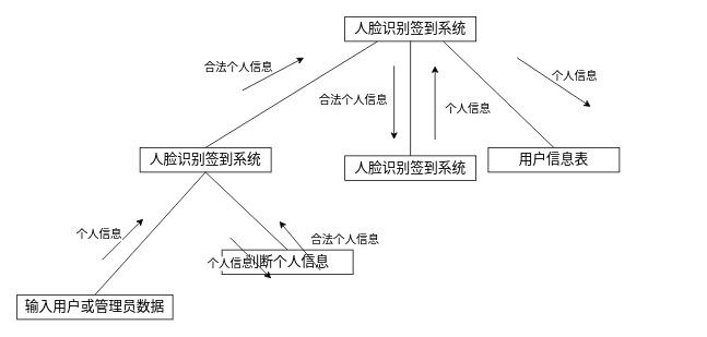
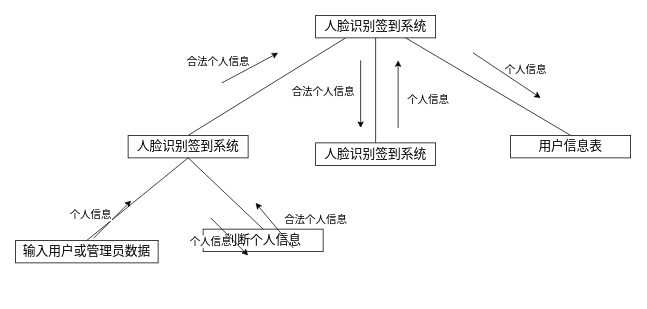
  <mxCell id="0" />
  <mxCell id="1" parent="0" />
  <mxCell id="2" style="edgeStyle=none;rounded=0;orthogonalLoop=1;jettySize=auto;html=1;exitX=0.25;exitY=1;exitDx=0;exitDy=0;entryX=0.5;entryY=0;entryDx=0;entryDy=0;strokeColor=default;align=center;verticalAlign=middle;fontFamily=Helvetica;fontSize=11;fontColor=default;labelBackgroundColor=default;endArrow=none;endFill=0;" edge="1" parent="1" source="3" target="4"><mxGeometry relative="1" as="geometry" /></mxCell>
  <mxCell id="3" value="&lt;font style=&quot;font-size: 17px;&quot;&gt;人脸识别签到系统&lt;/font&gt;" style="rounded=0;whiteSpace=wrap;html=1;fontFamily=Helvetica;fontSize=11;fontColor=default;labelBackgroundColor=default;" vertex="1" parent="1"><mxGeometry x="420" y="20" width="160" height="30" as="geometry" /></mxCell>
  <mxCell id="4" value="&lt;font style=&quot;font-size: 17px;&quot;&gt;人脸识别签到系统&lt;/font&gt;" style="rounded=0;whiteSpace=wrap;html=1;fontFamily=Helvetica;fontSize=11;fontColor=default;labelBackgroundColor=default;" vertex="1" parent="1"><mxGeometry x="170" y="180" width="160" height="30" as="geometry" /></mxCell>
  <mxCell id="5" value="" style="edgeStyle=none;rounded=0;orthogonalLoop=1;jettySize=auto;html=1;strokeColor=default;align=center;verticalAlign=middle;fontFamily=Helvetica;fontSize=11;fontColor=default;labelBackgroundColor=default;endArrow=none;endFill=0;" edge="1" parent="1" source="6" target="3"><mxGeometry relative="1" as="geometry" /></mxCell>
  <mxCell id="6" value="&lt;font style=&quot;font-size: 17px;&quot;&gt;人脸识别签到系统&lt;/font&gt;" style="rounded=0;whiteSpace=wrap;html=1;fontFamily=Helvetica;fontSize=11;fontColor=default;labelBackgroundColor=default;" vertex="1" parent="1"><mxGeometry x="420" y="190" width="160" height="30" as="geometry" /></mxCell>
  <mxCell id="7" style="edgeStyle=none;rounded=0;orthogonalLoop=1;jettySize=auto;html=1;exitX=0.5;exitY=0;exitDx=0;exitDy=0;entryX=0.75;entryY=1;entryDx=0;entryDy=0;strokeColor=default;align=center;verticalAlign=middle;fontFamily=Helvetica;fontSize=11;fontColor=default;labelBackgroundColor=default;endArrow=none;endFill=0;" edge="1" parent="1" source="8" target="3"><mxGeometry relative="1" as="geometry" /></mxCell>
- <mxCell id="8" value="&lt;span style=&quot;font-size: 17px;&quot;&gt;用户信息表&lt;/span&gt;" style="rounded=0;whiteSpace=wrap;html=1;fontFamily=Helvetica;fontSize=11;fontColor=default;labelBackgroundColor=default;" vertex="1" parent="1"><mxGeometry x="595" y="180" width="160" height="30" as="geometry" /></mxCell>
+ <mxCell id="8" value="&lt;span style=&quot;font-size: 17px;&quot;&gt;用户信息表&lt;/span&gt;" style="rounded=0;whiteSpace=wrap;html=1;fontFamily=Helvetica;fontSize=11;fontColor=default;labelBackgroundColor=default;" vertex="1" parent="1"><mxGeometry x="680" y="180" width="160" height="30" as="geometry" /></mxCell>
  <mxCell id="9" style="edgeStyle=none;rounded=0;orthogonalLoop=1;jettySize=auto;html=1;exitX=0.5;exitY=0;exitDx=0;exitDy=0;entryX=0.5;entryY=1;entryDx=0;entryDy=0;strokeColor=default;align=center;verticalAlign=middle;fontFamily=Helvetica;fontSize=11;fontColor=default;labelBackgroundColor=default;endArrow=none;endFill=0;" edge="1" parent="1" source="10" target="4"><mxGeometry relative="1" as="geometry" /></mxCell>
- <mxCell id="10" value="&lt;span style=&quot;font-size: 17px;&quot;&gt;输入用户或管理员数据&lt;/span&gt;" style="rounded=0;whiteSpace=wrap;html=1;fontFamily=Helvetica;fontSize=11;fontColor=default;labelBackgroundColor=default;" vertex="1" parent="1"><mxGeometry x="20" y="360" width="190" height="30" as="geometry" /></mxCell>
+ <mxCell id="10" value="&lt;span style=&quot;font-size: 17px;&quot;&gt;输入用户或管理员数据&lt;/span&gt;" style="rounded=0;whiteSpace=wrap;html=1;fontFamily=Helvetica;fontSize=11;fontColor=default;labelBackgroundColor=default;" vertex="1" parent="1"><mxGeometry x="20" y="320" width="190" height="30" as="geometry" /></mxCell>
  <mxCell id="11" style="edgeStyle=none;rounded=0;orthogonalLoop=1;jettySize=auto;html=1;exitX=0.5;exitY=0;exitDx=0;exitDy=0;entryX=0.5;entryY=1;entryDx=0;entryDy=0;strokeColor=default;align=center;verticalAlign=middle;fontFamily=Helvetica;fontSize=11;fontColor=default;labelBackgroundColor=default;endArrow=none;endFill=0;" edge="1" parent="1" source="12" target="4"><mxGeometry relative="1" as="geometry" /></mxCell>
  <mxCell id="12" value="&lt;span style=&quot;font-size: 17px;&quot;&gt;判断个人信息&lt;/span&gt;" style="rounded=0;whiteSpace=wrap;html=1;fontFamily=Helvetica;fontSize=11;fontColor=default;labelBackgroundColor=default;" vertex="1" parent="1"><mxGeometry x="270" y="305" width="160" height="30" as="geometry" /></mxCell>
  <mxCell id="13" value="" style="endArrow=classic;html=1;rounded=0;strokeColor=default;align=center;verticalAlign=middle;fontFamily=Helvetica;fontSize=11;fontColor=default;labelBackgroundColor=default;" edge="1" parent="1"><mxGeometry width="50" height="50" relative="1" as="geometry"><mxPoint x="124" y="317" as="sourcePoint" /><mxPoint x="174" y="267" as="targetPoint" /></mxGeometry></mxCell>
  <mxCell id="14" value="&lt;font style=&quot;font-size: 14px;&quot;&gt;个人信息&lt;/font&gt;" style="edgeLabel;html=1;align=center;verticalAlign=middle;resizable=0;points=[];fontFamily=Helvetica;fontSize=11;fontColor=default;labelBackgroundColor=default;" vertex="1" connectable="0" parent="13"><mxGeometry x="0.117" y="6" relative="1" as="geometry"><mxPoint x="-28" as="offset" /></mxGeometry></mxCell>
  <mxCell id="15" value="&lt;font style=&quot;font-size: 14px;&quot;&gt;个人信息&lt;/font&gt;" style="edgeLabel;html=1;align=center;verticalAlign=middle;resizable=0;points=[];fontFamily=Helvetica;fontSize=11;fontColor=default;labelBackgroundColor=default;" vertex="1" connectable="0" parent="13"><mxGeometry x="0.117" y="6" relative="1" as="geometry"><mxPoint x="132" y="36" as="offset" /></mxGeometry></mxCell>
  <mxCell id="16" value="&lt;font style=&quot;font-size: 14px;&quot;&gt;合法个人信息&lt;/font&gt;" style="edgeLabel;html=1;align=center;verticalAlign=middle;resizable=0;points=[];fontFamily=Helvetica;fontSize=11;fontColor=default;labelBackgroundColor=default;" vertex="1" connectable="0" parent="13"><mxGeometry x="0.117" y="6" relative="1" as="geometry"><mxPoint x="272" y="6" as="offset" /></mxGeometry></mxCell>
  <mxCell id="17" value="&lt;font style=&quot;font-size: 14px;&quot;&gt;合法个人信息&lt;/font&gt;" style="edgeLabel;html=1;align=center;verticalAlign=middle;resizable=0;points=[];fontFamily=Helvetica;fontSize=11;fontColor=default;labelBackgroundColor=default;" vertex="1" connectable="0" parent="13"><mxGeometry x="0.117" y="6" relative="1" as="geometry"><mxPoint x="142" y="-204" as="offset" /></mxGeometry></mxCell>
  <mxCell id="18" value="&lt;font style=&quot;font-size: 14px;&quot;&gt;个人信息&lt;/font&gt;" style="edgeLabel;html=1;align=center;verticalAlign=middle;resizable=0;points=[];fontFamily=Helvetica;fontSize=11;fontColor=default;labelBackgroundColor=default;" vertex="1" connectable="0" parent="13"><mxGeometry x="0.117" y="6" relative="1" as="geometry"><mxPoint x="552" y="-194" as="offset" /></mxGeometry></mxCell>
  <mxCell id="19" value="&lt;font style=&quot;font-size: 14px;&quot;&gt;合法个人信息&lt;/font&gt;" style="edgeLabel;html=1;align=center;verticalAlign=middle;resizable=0;points=[];fontFamily=Helvetica;fontSize=11;fontColor=default;labelBackgroundColor=default;" vertex="1" connectable="0" parent="13"><mxGeometry x="0.117" y="6" relative="1" as="geometry"><mxPoint x="282" y="-164" as="offset" /></mxGeometry></mxCell>
  <mxCell id="20" value="&lt;font style=&quot;font-size: 14px;&quot;&gt;个人信息&lt;/font&gt;" style="edgeLabel;html=1;align=center;verticalAlign=middle;resizable=0;points=[];fontFamily=Helvetica;fontSize=11;fontColor=default;labelBackgroundColor=default;" vertex="1" connectable="0" parent="13"><mxGeometry x="0.117" y="6" relative="1" as="geometry"><mxPoint x="422" y="-154" as="offset" /></mxGeometry></mxCell>
  <mxCell id="21" value="" style="endArrow=classic;html=1;rounded=0;strokeColor=default;align=center;verticalAlign=middle;fontFamily=Helvetica;fontSize=11;fontColor=default;labelBackgroundColor=default;" edge="1" parent="1"><mxGeometry width="50" height="50" relative="1" as="geometry"><mxPoint x="295" y="110" as="sourcePoint" /><mxPoint x="370" y="70" as="targetPoint" /></mxGeometry></mxCell>
  <mxCell id="22" value="" style="endArrow=classic;html=1;rounded=0;strokeColor=default;align=center;verticalAlign=middle;fontFamily=Helvetica;fontSize=11;fontColor=default;labelBackgroundColor=default;" edge="1" parent="1"><mxGeometry width="50" height="50" relative="1" as="geometry"><mxPoint x="480" y="80" as="sourcePoint" /><mxPoint x="480" y="170" as="targetPoint" /></mxGeometry></mxCell>
  <mxCell id="23" value="" style="endArrow=classic;html=1;rounded=0;strokeColor=default;align=center;verticalAlign=middle;fontFamily=Helvetica;fontSize=11;fontColor=default;labelBackgroundColor=default;" edge="1" parent="1"><mxGeometry width="50" height="50" relative="1" as="geometry"><mxPoint x="530" y="170" as="sourcePoint" /><mxPoint x="530" y="80" as="targetPoint" /></mxGeometry></mxCell>
  <mxCell id="24" value="" style="endArrow=classic;html=1;rounded=0;strokeColor=default;align=center;verticalAlign=middle;fontFamily=Helvetica;fontSize=11;fontColor=default;labelBackgroundColor=default;" edge="1" parent="1"><mxGeometry width="50" height="50" relative="1" as="geometry"><mxPoint x="630" y="70" as="sourcePoint" /><mxPoint x="720" y="130" as="targetPoint" /></mxGeometry></mxCell>
  <mxCell id="25" value="" style="endArrow=classic;html=1;rounded=0;strokeColor=default;align=center;verticalAlign=middle;fontFamily=Helvetica;fontSize=11;fontColor=default;labelBackgroundColor=default;" edge="1" parent="1"><mxGeometry width="50" height="50" relative="1" as="geometry"><mxPoint x="280" y="290" as="sourcePoint" /><mxPoint x="330" y="340" as="targetPoint" /></mxGeometry></mxCell>
  <mxCell id="26" value="" style="endArrow=classic;html=1;rounded=0;strokeColor=default;align=center;verticalAlign=middle;fontFamily=Helvetica;fontSize=11;fontColor=default;labelBackgroundColor=default;" edge="1" parent="1"><mxGeometry width="50" height="50" relative="1" as="geometry"><mxPoint x="390" y="330" as="sourcePoint" /><mxPoint x="340" y="270" as="targetPoint" /></mxGeometry></mxCell>
